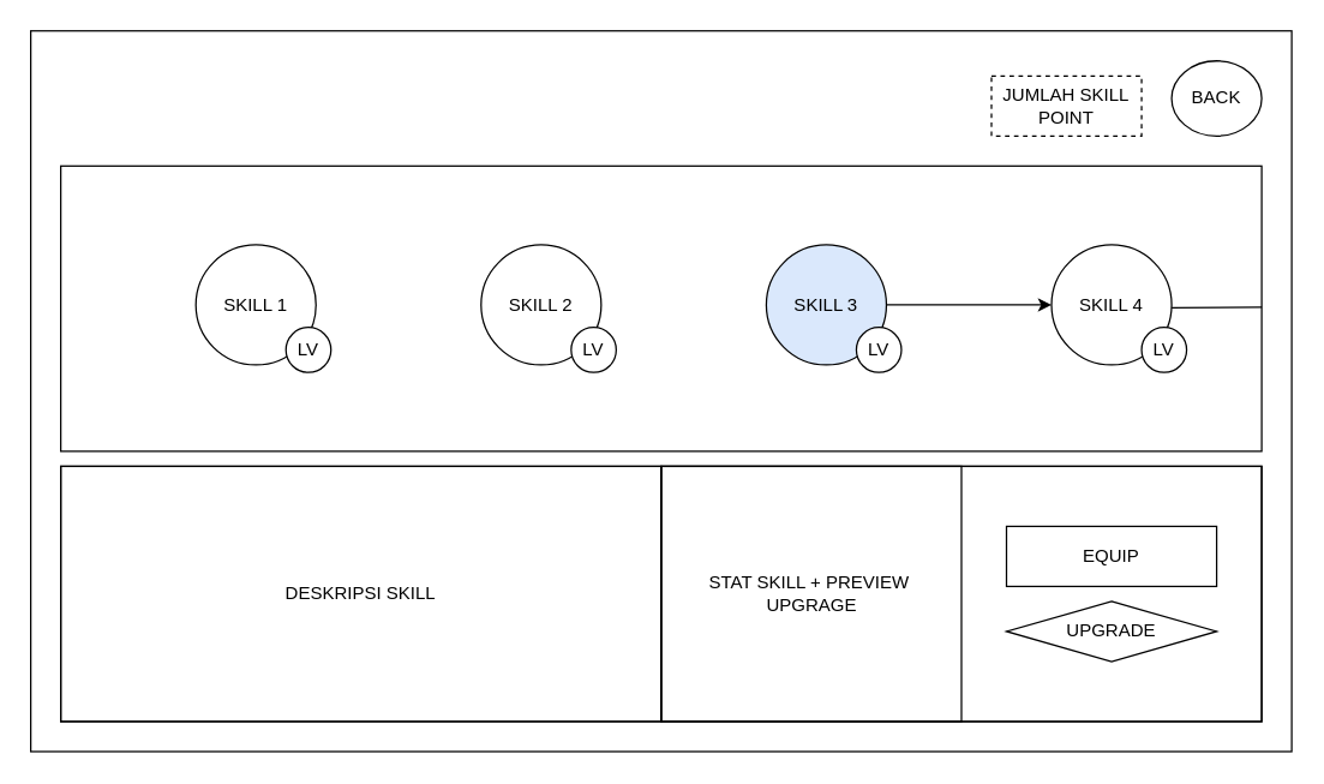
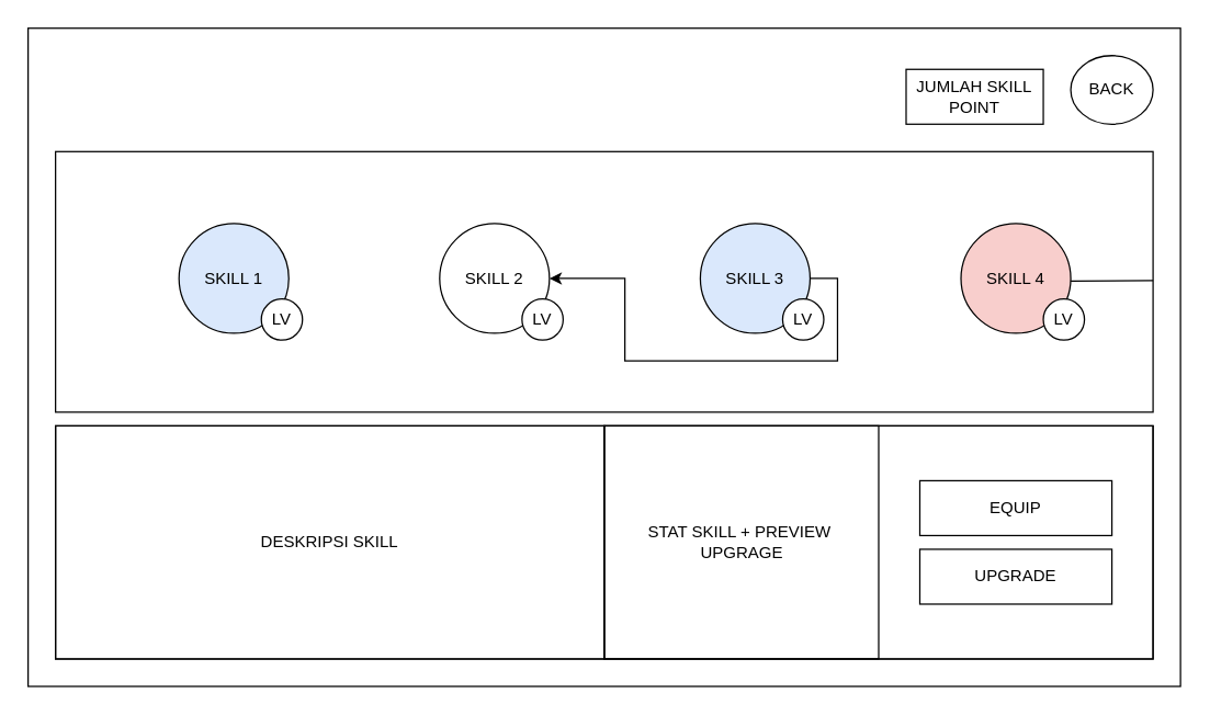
  <mxCell id="0" />
  <mxCell id="1" parent="0" />
  <mxCell id="2" value="" style="rounded=0;whiteSpace=wrap;html=1;fillColor=none;" parent="1" vertex="1"><mxGeometry y="20" width="840" height="480" as="geometry" x="20" /></mxCell>
  <mxCell id="3" value="" style="rounded=0;whiteSpace=wrap;html=1;" parent="1" vertex="1"><mxGeometry x="40" y="110" width="800" height="190" as="geometry" /></mxCell>
  <mxCell id="4" value="BACK" style="ellipse;whiteSpace=wrap;html=1;aspect=fixed;" parent="1" vertex="1"><mxGeometry x="780" y="40" width="60" height="50" as="geometry" /></mxCell>
- <mxCell id="5" value="JUMLAH SKILL POINT" style="rounded=0;whiteSpace=wrap;html=1;connectable=1;dashed=1;" parent="1" vertex="1"><mxGeometry x="660" y="50" width="100" height="40" as="geometry" /></mxCell>
- <mxCell id="6" value="SKILL 1" style="ellipse;whiteSpace=wrap;html=1;aspect=fixed;" parent="1" vertex="1"><mxGeometry x="130" y="162.5" width="80" height="80" as="geometry" /></mxCell>
+ <mxCell id="5" value="JUMLAH SKILL POINT" style="rounded=0;whiteSpace=wrap;html=1;connectable=1;" parent="1" vertex="1"><mxGeometry x="660" y="50" width="100" height="40" as="geometry" /></mxCell>
+ <mxCell id="6" value="SKILL 1" style="ellipse;whiteSpace=wrap;html=1;aspect=fixed;fillColor=#dae8fc;" parent="1" vertex="1"><mxGeometry x="130" y="162.5" width="80" height="80" as="geometry" /></mxCell>
  <mxCell id="7" value="SKILL 2" style="ellipse;whiteSpace=wrap;html=1;aspect=fixed;" parent="1" vertex="1"><mxGeometry x="320" y="162.5" width="80" height="80" as="geometry" /></mxCell>
- <mxCell id="8" style="edgeStyle=orthogonalEdgeStyle;rounded=0;orthogonalLoop=1;jettySize=auto;html=1;exitX=1;exitY=0.5;exitDx=0;exitDy=0;entryX=0;entryY=0.5;entryDx=0;entryDy=0;" parent="1" source="9" target="10" edge="1"><mxGeometry relative="1" as="geometry" /></mxCell>
+ <mxCell id="8" style="edgeStyle=orthogonalEdgeStyle;rounded=0;orthogonalLoop=1;jettySize=auto;html=1;exitX=1;exitY=0.5;exitDx=0;exitDy=0;" parent="1" source="9" target="7" edge="1"><mxGeometry relative="1" as="geometry" /></mxCell>
  <mxCell id="9" value="SKILL 3" style="ellipse;whiteSpace=wrap;html=1;aspect=fixed;fillColor=#dae8fc;" parent="1" vertex="1"><mxGeometry x="510" y="162.5" width="80" height="80" as="geometry" /></mxCell>
- <mxCell id="10" value="SKILL 4" style="ellipse;whiteSpace=wrap;html=1;aspect=fixed;" parent="1" vertex="1"><mxGeometry x="700" y="162.5" width="80" height="80" as="geometry" /></mxCell>
+ <mxCell id="10" value="SKILL 4" style="ellipse;whiteSpace=wrap;html=1;aspect=fixed;fillColor=#f8cecc;" parent="1" vertex="1"><mxGeometry x="700" y="162.5" width="80" height="80" as="geometry" /></mxCell>
  <mxCell id="11" value="" style="rounded=0;whiteSpace=wrap;html=1;" parent="1" vertex="1"><mxGeometry x="40" y="310" width="800" height="170" as="geometry" /></mxCell>
  <mxCell id="12" value="LV" style="ellipse;whiteSpace=wrap;html=1;aspect=fixed;" parent="1" vertex="1"><mxGeometry x="190" y="217.5" width="30" height="30" as="geometry" /></mxCell>
  <mxCell id="13" value="LV" style="ellipse;whiteSpace=wrap;html=1;aspect=fixed;" parent="1" vertex="1"><mxGeometry x="380" y="217.5" width="30" height="30" as="geometry" /></mxCell>
  <mxCell id="14" value="LV" style="ellipse;whiteSpace=wrap;html=1;aspect=fixed;" parent="1" vertex="1"><mxGeometry x="570" y="217.5" width="30" height="30" as="geometry" /></mxCell>
  <mxCell id="15" value="LV" style="ellipse;whiteSpace=wrap;html=1;aspect=fixed;" parent="1" vertex="1"><mxGeometry x="760" y="217.5" width="30" height="30" as="geometry" /></mxCell>
  <mxCell id="16" value="" style="endArrow=none;html=1;" parent="1" edge="1"><mxGeometry width="50" height="50" relative="1" as="geometry"><mxPoint x="780" y="204.41" as="sourcePoint" /><mxPoint x="840" y="204" as="targetPoint" /></mxGeometry></mxCell>
  <mxCell id="17" value="DESKRIPSI SKILL" style="rounded=0;whiteSpace=wrap;html=1;fillColor=none;" parent="1" vertex="1"><mxGeometry x="40" y="310" width="400" height="170" as="geometry" /></mxCell>
  <mxCell id="18" value="" style="rounded=0;whiteSpace=wrap;html=1;fillColor=none;" parent="1" vertex="1"><mxGeometry x="440" y="310" width="400" height="170" as="geometry" /></mxCell>
  <mxCell id="19" value="" style="rounded=0;whiteSpace=wrap;html=1;fillColor=none;" parent="1" vertex="1"><mxGeometry x="440" y="310" width="200" height="170" as="geometry" /></mxCell>
  <mxCell id="20" value="&lt;span&gt;STAT SKILL + PREVIEW&amp;nbsp;&lt;/span&gt;&lt;br&gt;&lt;span&gt;UPGRAGE&lt;/span&gt;" style="text;html=1;align=center;verticalAlign=middle;resizable=0;points=[];autosize=1;" parent="1" vertex="1"><mxGeometry x="465" y="380" width="150" height="30" as="geometry" /></mxCell>
- <mxCell id="21" value="UPGRADE" style="rhombus;whiteSpace=wrap;html=1;fillColor=none;" parent="1" vertex="1"><mxGeometry x="670" y="400" width="140" height="40" as="geometry" /></mxCell>
+ <mxCell id="21" value="UPGRADE" style="rounded=0;whiteSpace=wrap;html=1;fillColor=none;" parent="1" vertex="1"><mxGeometry x="670" y="400" width="140" height="40" as="geometry" /></mxCell>
  <mxCell id="22" value="EQUIP" style="rounded=0;whiteSpace=wrap;html=1;fillColor=none;" parent="1" vertex="1"><mxGeometry x="670" y="350" width="140" height="40" as="geometry" /></mxCell>
